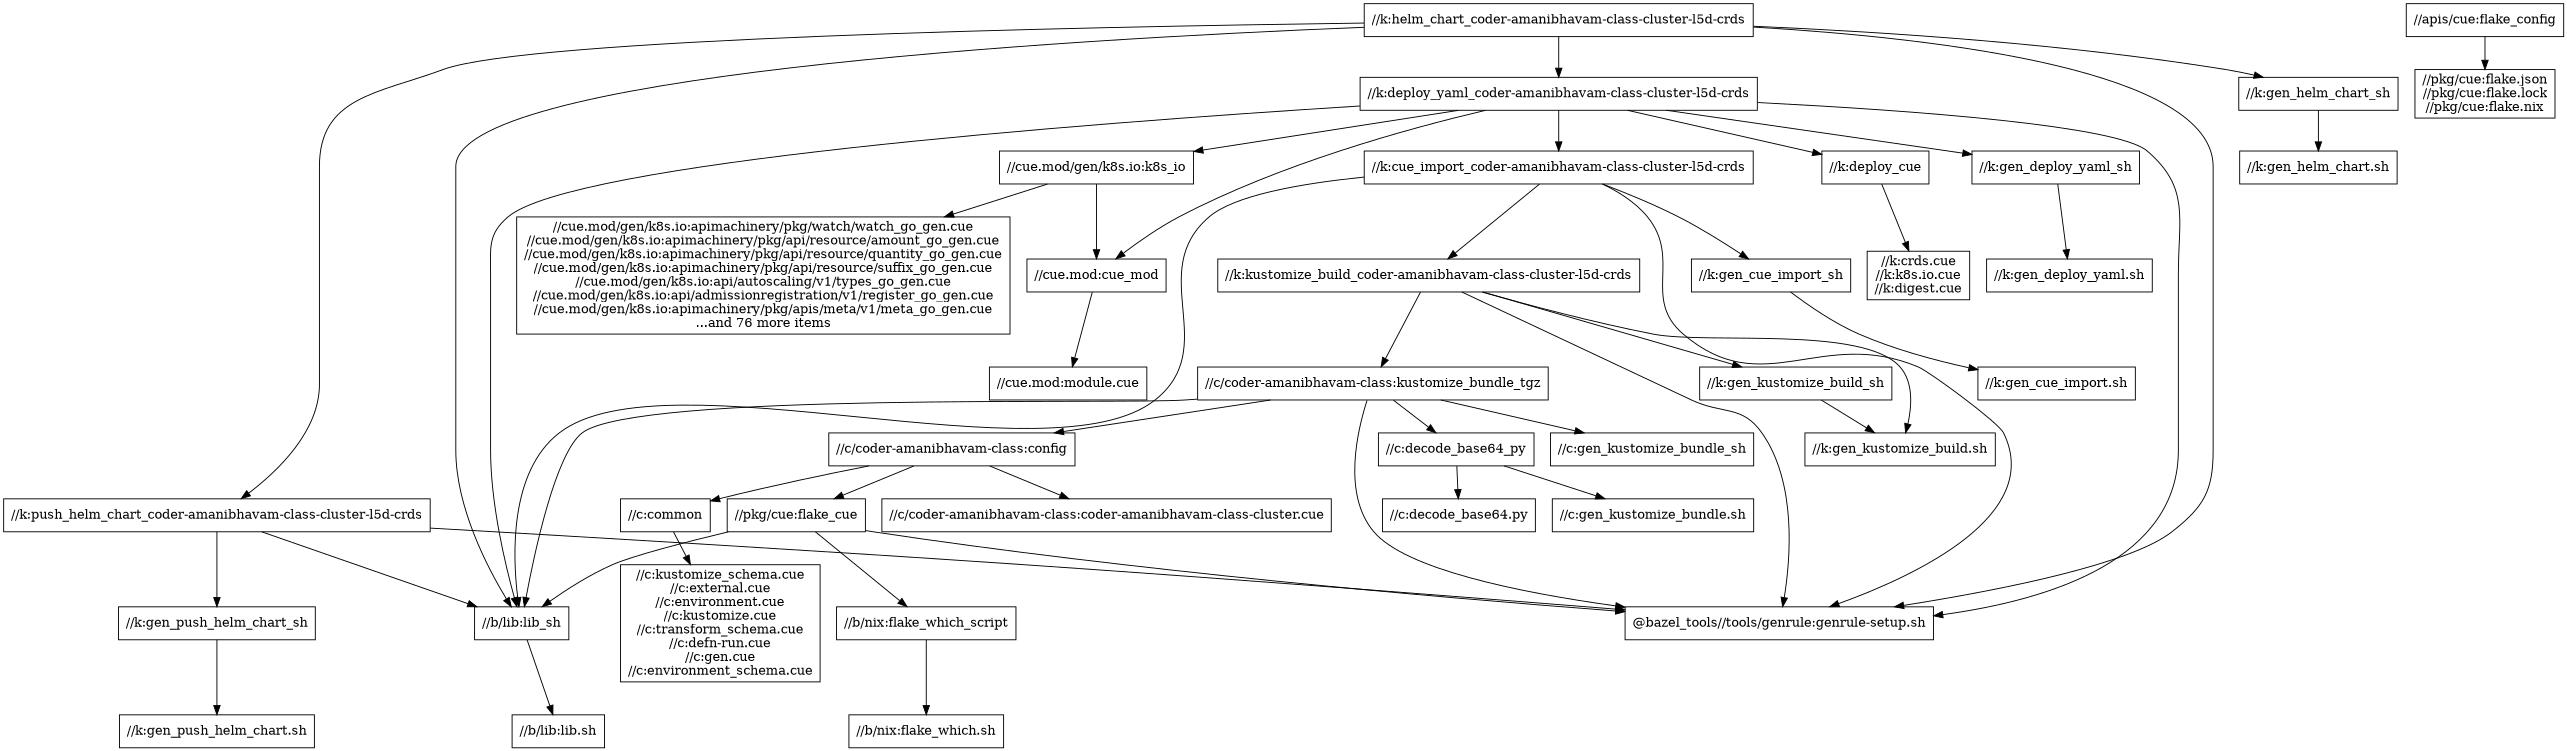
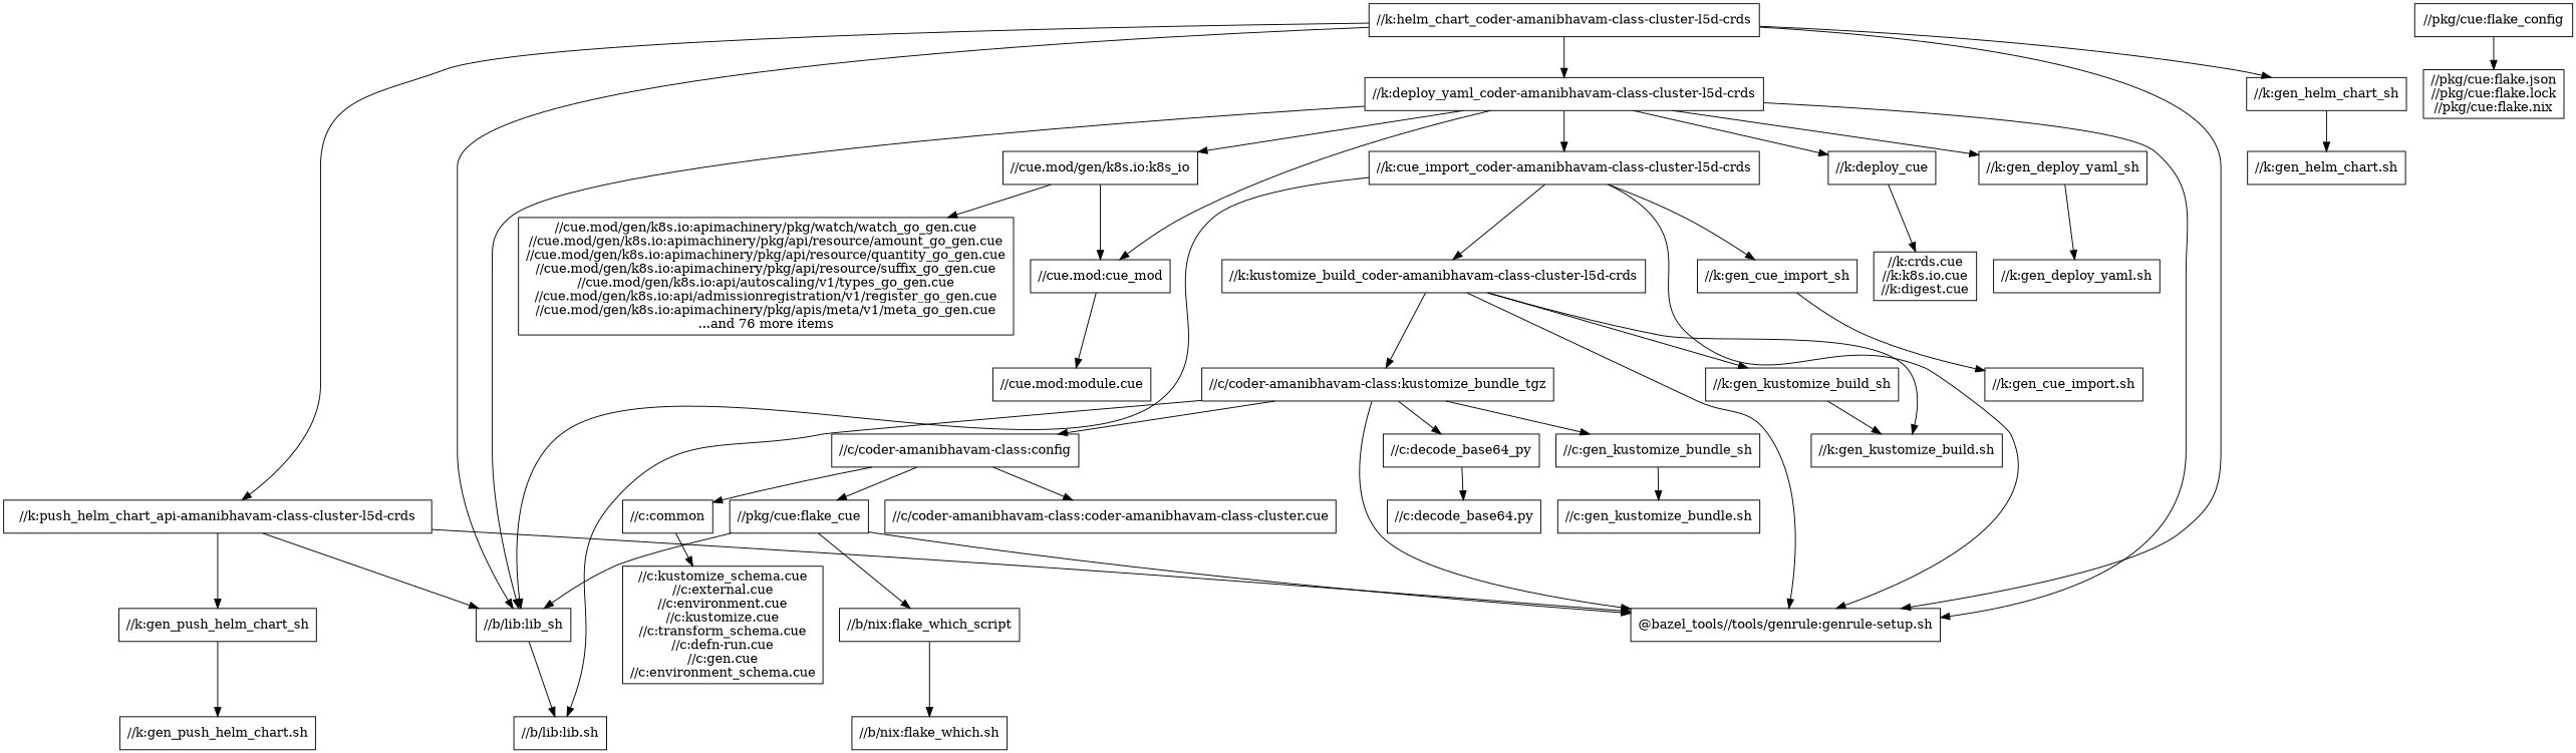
  digraph {
    node [shape=box]
-   "//k:push_helm_chart_coder-amanibhavam-class-cluster-l5d-crds"
+   "//k:push_helm_chart_coder-amanibhavam-class-cluster-l5d-crds" [label="//k:push_helm_chart_api-amanibhavam-class-cluster-l5d-crds"]
    "//k:gen_push_helm_chart_sh"
    "//b/lib:lib_sh"
    "@bazel_tools//tools/genrule:genrule-setup.sh"
    "//k:helm_chart_coder-amanibhavam-class-cluster-l5d-crds"
    "//k:deploy_yaml_coder-amanibhavam-class-cluster-l5d-crds"
    "//k:gen_helm_chart_sh"
    "//k:gen_push_helm_chart.sh"
    "//b/lib:lib.sh"
    "//k:cue_import_coder-amanibhavam-class-cluster-l5d-crds"
    "//k:deploy_cue"
    "//k:gen_deploy_yaml_sh"
    "//cue.mod:cue_mod"
    "//cue.mod/gen/k8s.io:k8s_io"
    "//k:gen_helm_chart.sh"
    "//k:kustomize_build_coder-amanibhavam-class-cluster-l5d-crds"
    "//k:gen_cue_import_sh"
    "//k:crds.cue\n//k:k8s.io.cue\n//k:digest.cue"
    "//k:gen_deploy_yaml.sh"
    "//cue.mod:module.cue"
    "//cue.mod/gen/k8s.io:apimachinery/pkg/watch/watch_go_gen.cue\n//cue.mod/gen/k8s.io:apimachinery/pkg/api/resource/amount_go_gen.cue\n//cue.mod/gen/k8s.io:apimachinery/pkg/api/resource/quantity_go_gen.cue\n//cue.mod/gen/k8s.io:apimachinery/pkg/api/resource/suffix_go_gen.cue\n//cue.mod/gen/k8s.io:api/autoscaling/v1/types_go_gen.cue\n//cue.mod/gen/k8s.io:api/admissionregistration/v1/register_go_gen.cue\n//cue.mod/gen/k8s.io:apimachinery/pkg/apis/meta/v1/meta_go_gen.cue\n...and 76 more items"
    "//k:gen_kustomize_build_sh"
    "//c/coder-amanibhavam-class:kustomize_bundle_tgz"
    "//k:gen_kustomize_build.sh"
    "//k:gen_cue_import.sh"
    "//c/coder-amanibhavam-class:config"
    "//c:gen_kustomize_bundle_sh"
    "//c:decode_base64_py"
    "//pkg/cue:flake_cue"
    "//c/coder-amanibhavam-class:coder-amanibhavam-class-cluster.cue"
    "//c:common"
    "//c:gen_kustomize_bundle.sh"
    "//c:decode_base64.py"
    "//b/nix:flake_which_script"
    "//c:kustomize_schema.cue\n//c:external.cue\n//c:environment.cue\n//c:kustomize.cue\n//c:transform_schema.cue\n//c:defn-run.cue\n//c:gen.cue\n//c:environment_schema.cue"
-   "//pkg/cue:flake_config" [label="//apis/cue:flake_config"]
+   "//pkg/cue:flake_config"
    "//pkg/cue:flake.json\n//pkg/cue:flake.lock\n//pkg/cue:flake.nix"
    "//b/nix:flake_which.sh"
    "//k:push_helm_chart_coder-amanibhavam-class-cluster-l5d-crds" -> "//k:gen_push_helm_chart_sh"
    "//k:push_helm_chart_coder-amanibhavam-class-cluster-l5d-crds" -> "//b/lib:lib_sh"
    "//k:push_helm_chart_coder-amanibhavam-class-cluster-l5d-crds" -> "@bazel_tools//tools/genrule:genrule-setup.sh"
    "//k:gen_push_helm_chart_sh" -> "//k:gen_push_helm_chart.sh"
    "//b/lib:lib_sh" -> "//b/lib:lib.sh"
    "//k:helm_chart_coder-amanibhavam-class-cluster-l5d-crds" -> "//k:push_helm_chart_coder-amanibhavam-class-cluster-l5d-crds"
    "//k:helm_chart_coder-amanibhavam-class-cluster-l5d-crds" -> "//b/lib:lib_sh"
    "//k:helm_chart_coder-amanibhavam-class-cluster-l5d-crds" -> "@bazel_tools//tools/genrule:genrule-setup.sh"
    "//k:helm_chart_coder-amanibhavam-class-cluster-l5d-crds" -> "//k:deploy_yaml_coder-amanibhavam-class-cluster-l5d-crds"
    "//k:helm_chart_coder-amanibhavam-class-cluster-l5d-crds" -> "//k:gen_helm_chart_sh"
    "//k:deploy_yaml_coder-amanibhavam-class-cluster-l5d-crds" -> "//b/lib:lib_sh"
    "//k:deploy_yaml_coder-amanibhavam-class-cluster-l5d-crds" -> "@bazel_tools//tools/genrule:genrule-setup.sh"
    "//k:deploy_yaml_coder-amanibhavam-class-cluster-l5d-crds" -> "//k:cue_import_coder-amanibhavam-class-cluster-l5d-crds"
    "//k:deploy_yaml_coder-amanibhavam-class-cluster-l5d-crds" -> "//k:deploy_cue"
    "//k:deploy_yaml_coder-amanibhavam-class-cluster-l5d-crds" -> "//k:gen_deploy_yaml_sh"
    "//k:deploy_yaml_coder-amanibhavam-class-cluster-l5d-crds" -> "//cue.mod:cue_mod"
    "//k:deploy_yaml_coder-amanibhavam-class-cluster-l5d-crds" -> "//cue.mod/gen/k8s.io:k8s_io"
    "//k:gen_helm_chart_sh" -> "//k:gen_helm_chart.sh"
    "//k:cue_import_coder-amanibhavam-class-cluster-l5d-crds" -> "//b/lib:lib_sh"
    "//k:cue_import_coder-amanibhavam-class-cluster-l5d-crds" -> "@bazel_tools//tools/genrule:genrule-setup.sh"
    "//k:cue_import_coder-amanibhavam-class-cluster-l5d-crds" -> "//k:kustomize_build_coder-amanibhavam-class-cluster-l5d-crds"
    "//k:cue_import_coder-amanibhavam-class-cluster-l5d-crds" -> "//k:gen_cue_import_sh"
    "//k:deploy_cue" -> "//k:crds.cue\n//k:k8s.io.cue\n//k:digest.cue"
    "//k:gen_deploy_yaml_sh" -> "//k:gen_deploy_yaml.sh"
    "//cue.mod:cue_mod" -> "//cue.mod:module.cue"
    "//cue.mod/gen/k8s.io:k8s_io" -> "//cue.mod:cue_mod"
    "//cue.mod/gen/k8s.io:k8s_io" -> "//cue.mod/gen/k8s.io:apimachinery/pkg/watch/watch_go_gen.cue\n//cue.mod/gen/k8s.io:apimachinery/pkg/api/resource/amount_go_gen.cue\n//cue.mod/gen/k8s.io:apimachinery/pkg/api/resource/quantity_go_gen.cue\n//cue.mod/gen/k8s.io:apimachinery/pkg/api/resource/suffix_go_gen.cue\n//cue.mod/gen/k8s.io:api/autoscaling/v1/types_go_gen.cue\n//cue.mod/gen/k8s.io:api/admissionregistration/v1/register_go_gen.cue\n//cue.mod/gen/k8s.io:apimachinery/pkg/apis/meta/v1/meta_go_gen.cue\n...and 76 more items"
    "//k:kustomize_build_coder-amanibhavam-class-cluster-l5d-crds" -> "@bazel_tools//tools/genrule:genrule-setup.sh"
    "//k:kustomize_build_coder-amanibhavam-class-cluster-l5d-crds" -> "//k:gen_kustomize_build_sh"
    "//k:kustomize_build_coder-amanibhavam-class-cluster-l5d-crds" -> "//c/coder-amanibhavam-class:kustomize_bundle_tgz"
    "//k:kustomize_build_coder-amanibhavam-class-cluster-l5d-crds" -> "//k:gen_kustomize_build.sh"
    "//k:gen_cue_import_sh" -> "//k:gen_cue_import.sh"
    "//k:gen_kustomize_build_sh" -> "//k:gen_kustomize_build.sh"
-   "//c/coder-amanibhavam-class:kustomize_bundle_tgz" -> "//b/lib:lib_sh"
+   "//c/coder-amanibhavam-class:kustomize_bundle_tgz" -> "//b/lib:lib.sh"
    "//c/coder-amanibhavam-class:kustomize_bundle_tgz" -> "@bazel_tools//tools/genrule:genrule-setup.sh"
    "//c/coder-amanibhavam-class:kustomize_bundle_tgz" -> "//c/coder-amanibhavam-class:config"
    "//c/coder-amanibhavam-class:kustomize_bundle_tgz" -> "//c:gen_kustomize_bundle_sh"
    "//c/coder-amanibhavam-class:kustomize_bundle_tgz" -> "//c:decode_base64_py"
    "//c/coder-amanibhavam-class:config" -> "//pkg/cue:flake_cue"
    "//c/coder-amanibhavam-class:config" -> "//c/coder-amanibhavam-class:coder-amanibhavam-class-cluster.cue"
    "//c/coder-amanibhavam-class:config" -> "//c:common"
-   "//c:decode_base64_py" -> "//c:gen_kustomize_bundle.sh"
+   "//c:gen_kustomize_bundle_sh" -> "//c:gen_kustomize_bundle.sh"
    "//c:decode_base64_py" -> "//c:decode_base64.py"
    "//pkg/cue:flake_cue" -> "//b/lib:lib_sh"
    "//pkg/cue:flake_cue" -> "@bazel_tools//tools/genrule:genrule-setup.sh"
    "//pkg/cue:flake_cue" -> "//b/nix:flake_which_script"
    "//c:common" -> "//c:kustomize_schema.cue\n//c:external.cue\n//c:environment.cue\n//c:kustomize.cue\n//c:transform_schema.cue\n//c:defn-run.cue\n//c:gen.cue\n//c:environment_schema.cue"
    "//b/nix:flake_which_script" -> "//b/nix:flake_which.sh"
    "//pkg/cue:flake_config" -> "//pkg/cue:flake.json\n//pkg/cue:flake.lock\n//pkg/cue:flake.nix"
  }
